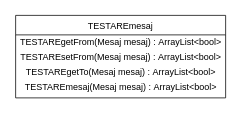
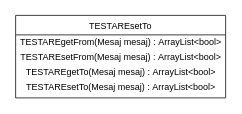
  <mxCell id="0" />
  <mxCell id="1" parent="0" />
- <mxCell id="2" value="TESTAREmesaj" style="swimlane;fontStyle=0;align=center;verticalAlign=top;childLayout=stackLayout;horizontal=1;startSize=26;horizontalStack=0;resizeParent=1;resizeLast=0;collapsible=1;marginBottom=0;rounded=0;shadow=0;strokeWidth=1;" parent="1" vertex="1"><mxGeometry x="20" y="20" width="280" height="110" as="geometry"><mxRectangle x="550" y="140" width="160" height="26" as="alternateBounds" /></mxGeometry></mxCell>
+ <mxCell id="2" value="TESTAREsetTo" style="swimlane;fontStyle=0;align=center;verticalAlign=top;childLayout=stackLayout;horizontal=1;startSize=26;horizontalStack=0;resizeParent=1;resizeLast=0;collapsible=1;marginBottom=0;rounded=0;shadow=0;strokeWidth=1;" parent="1" vertex="1"><mxGeometry x="20" y="20" width="280" height="110" as="geometry"><mxRectangle x="550" y="140" width="160" height="26" as="alternateBounds" /></mxGeometry></mxCell>
  <mxCell id="3" value="TESTAREgetFrom(Mesaj mesaj) :&amp;nbsp;&lt;span style=&quot;text-align: left&quot;&gt;ArrayList&amp;lt;bool&amp;gt;&lt;/span&gt;" style="text;html=1;align=center;verticalAlign=middle;resizable=0;points=[];autosize=1;" vertex="1" parent="2"><mxGeometry y="26" width="280" height="20" as="geometry" /></mxCell>
  <mxCell id="4" value="TESTAREsetFrom(Mesaj mesaj) :&amp;nbsp;&lt;span style=&quot;text-align: left&quot;&gt;ArrayList&amp;lt;bool&amp;gt;&lt;/span&gt;" style="text;html=1;align=center;verticalAlign=middle;resizable=0;points=[];autosize=1;" vertex="1" parent="2"><mxGeometry y="46" width="280" height="20" as="geometry" /></mxCell>
  <mxCell id="5" value="TESTAREgetTo(Mesaj mesaj) :&amp;nbsp;&lt;span style=&quot;text-align: left&quot;&gt;ArrayList&amp;lt;bool&amp;gt;&lt;/span&gt;" style="text;html=1;align=center;verticalAlign=middle;resizable=0;points=[];autosize=1;" vertex="1" parent="2"><mxGeometry y="66" width="280" height="20" as="geometry" /></mxCell>
- <mxCell id="6" value="TESTAREmesaj(Mesaj mesaj) :&amp;nbsp;&lt;span style=&quot;text-align: left&quot;&gt;ArrayList&amp;lt;bool&amp;gt;&lt;/span&gt;" style="text;html=1;align=center;verticalAlign=middle;resizable=0;points=[];autosize=1;" vertex="1" parent="2"><mxGeometry y="86" width="280" height="20" as="geometry" /></mxCell>
+ <mxCell id="6" value="TESTAREsetTo(Mesaj mesaj) :&amp;nbsp;&lt;span style=&quot;text-align: left&quot;&gt;ArrayList&amp;lt;bool&amp;gt;&lt;/span&gt;" style="text;html=1;align=center;verticalAlign=middle;resizable=0;points=[];autosize=1;" vertex="1" parent="2"><mxGeometry y="86" width="280" height="20" as="geometry" /></mxCell>
